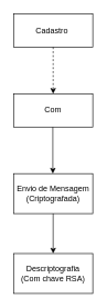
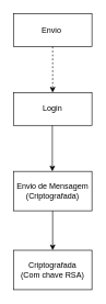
  <mxCell id="0" />
  <mxCell id="1" parent="0" />
- <mxCell id="2" value="Cadastro&amp;nbsp;" style="rounded=0;whiteSpace=wrap;html=1;" vertex="1" parent="1"><mxGeometry x="20" y="20" width="120" height="50" as="geometry" /></mxCell>
- <mxCell id="3" value="Com" style="rounded=0;whiteSpace=wrap;html=1;" vertex="1" parent="1"><mxGeometry x="20" y="140" width="120" height="50" as="geometry" /></mxCell>
+ <mxCell id="2" value="Envio&amp;nbsp;" style="rounded=0;whiteSpace=wrap;html=1;" vertex="1" parent="1"><mxGeometry x="20" y="20" width="120" height="50" as="geometry" /></mxCell>
+ <mxCell id="3" value="Login" style="rounded=0;whiteSpace=wrap;html=1;" vertex="1" parent="1"><mxGeometry x="20" y="140" width="120" height="50" as="geometry" /></mxCell>
  <mxCell id="4" value="Envio de Mensagem&lt;div&gt;(Criptografada)&lt;/div&gt;" style="rounded=0;whiteSpace=wrap;html=1;" vertex="1" parent="1"><mxGeometry x="20" y="260" width="120" height="60" as="geometry" /></mxCell>
- <mxCell id="5" value="Descriptografia&lt;div&gt;(Com chave RSA)&lt;/div&gt;" style="rounded=0;whiteSpace=wrap;html=1;" vertex="1" parent="1"><mxGeometry x="20" y="380" width="120" height="60" as="geometry" /></mxCell>
+ <mxCell id="5" value="Criptografada&lt;div&gt;(Com chave RSA)&lt;/div&gt;" style="rounded=0;whiteSpace=wrap;html=1;" vertex="1" parent="1"><mxGeometry x="20" y="380" width="120" height="60" as="geometry" /></mxCell>
  <mxCell id="6" value="" style="endArrow=classic;html=1;rounded=0;exitX=0.5;exitY=1;exitDx=0;exitDy=0;entryX=0.5;entryY=0;entryDx=0;entryDy=0;dashed=1;" edge="1" parent="1" source="2" target="3"><mxGeometry width="50" height="50" relative="1" as="geometry"><mxPoint x="180" y="220" as="sourcePoint" /><mxPoint x="230" y="170" as="targetPoint" /></mxGeometry></mxCell>
  <mxCell id="7" value="" style="endArrow=classic;html=1;rounded=0;exitX=0.5;exitY=1;exitDx=0;exitDy=0;entryX=0.5;entryY=0;entryDx=0;entryDy=0;" edge="1" parent="1"><mxGeometry width="50" height="50" relative="1" as="geometry"><mxPoint x="79.5" y="190" as="sourcePoint" /><mxPoint x="79.5" y="260" as="targetPoint" /></mxGeometry></mxCell>
  <mxCell id="8" value="" style="endArrow=classic;html=1;rounded=0;exitX=0.5;exitY=1;exitDx=0;exitDy=0;entryX=0.5;entryY=0;entryDx=0;entryDy=0;" edge="1" parent="1" source="4" target="5"><mxGeometry width="50" height="50" relative="1" as="geometry"><mxPoint x="180" y="320" as="sourcePoint" /><mxPoint x="230" y="270" as="targetPoint" /></mxGeometry></mxCell>
